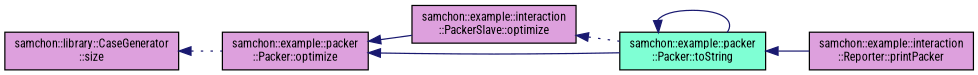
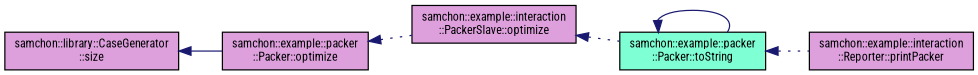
  digraph {
    fontname="Roboto Condensed"
    rankdir=LR
    node [color=black fillcolor=plum fontname="Roboto Condensed" fontsize=10 shape=record style=filled]
    edge [color=midnightblue dir=back fontname="Roboto Condensed" fontsize=10 labelfontname=Helvetica labelfontsize=10 style=solid]
    n1 [fontcolor=black height=0.2 label="samchon::library::CaseGenerator\l::size" width=0.4]
    n2 [height=0.2 label="samchon::example::packer\l::Packer::optimize" width=0.4]
    n3 [height=0.2 label="samchon::example::interaction\l::PackerSlave::optimize" width=0.4]
    n4 [fillcolor=aquamarine height=0.2 label="samchon::example::packer\l::Packer::toString" width=0.4]
    n5 [height=0.2 label="samchon::example::interaction\l::Reporter::printPacker" width=0.4]
-   n1 -> n2 [style=dotted]
-   n2 -> n3
-   n2 -> n4
+   n1 -> n2
+   n2 -> n3 [style=dotted]
    n3 -> n4 [style=dotted]
    n4 -> n4
-   n4 -> n5
+   n4 -> n5 [style=dotted]
  }
